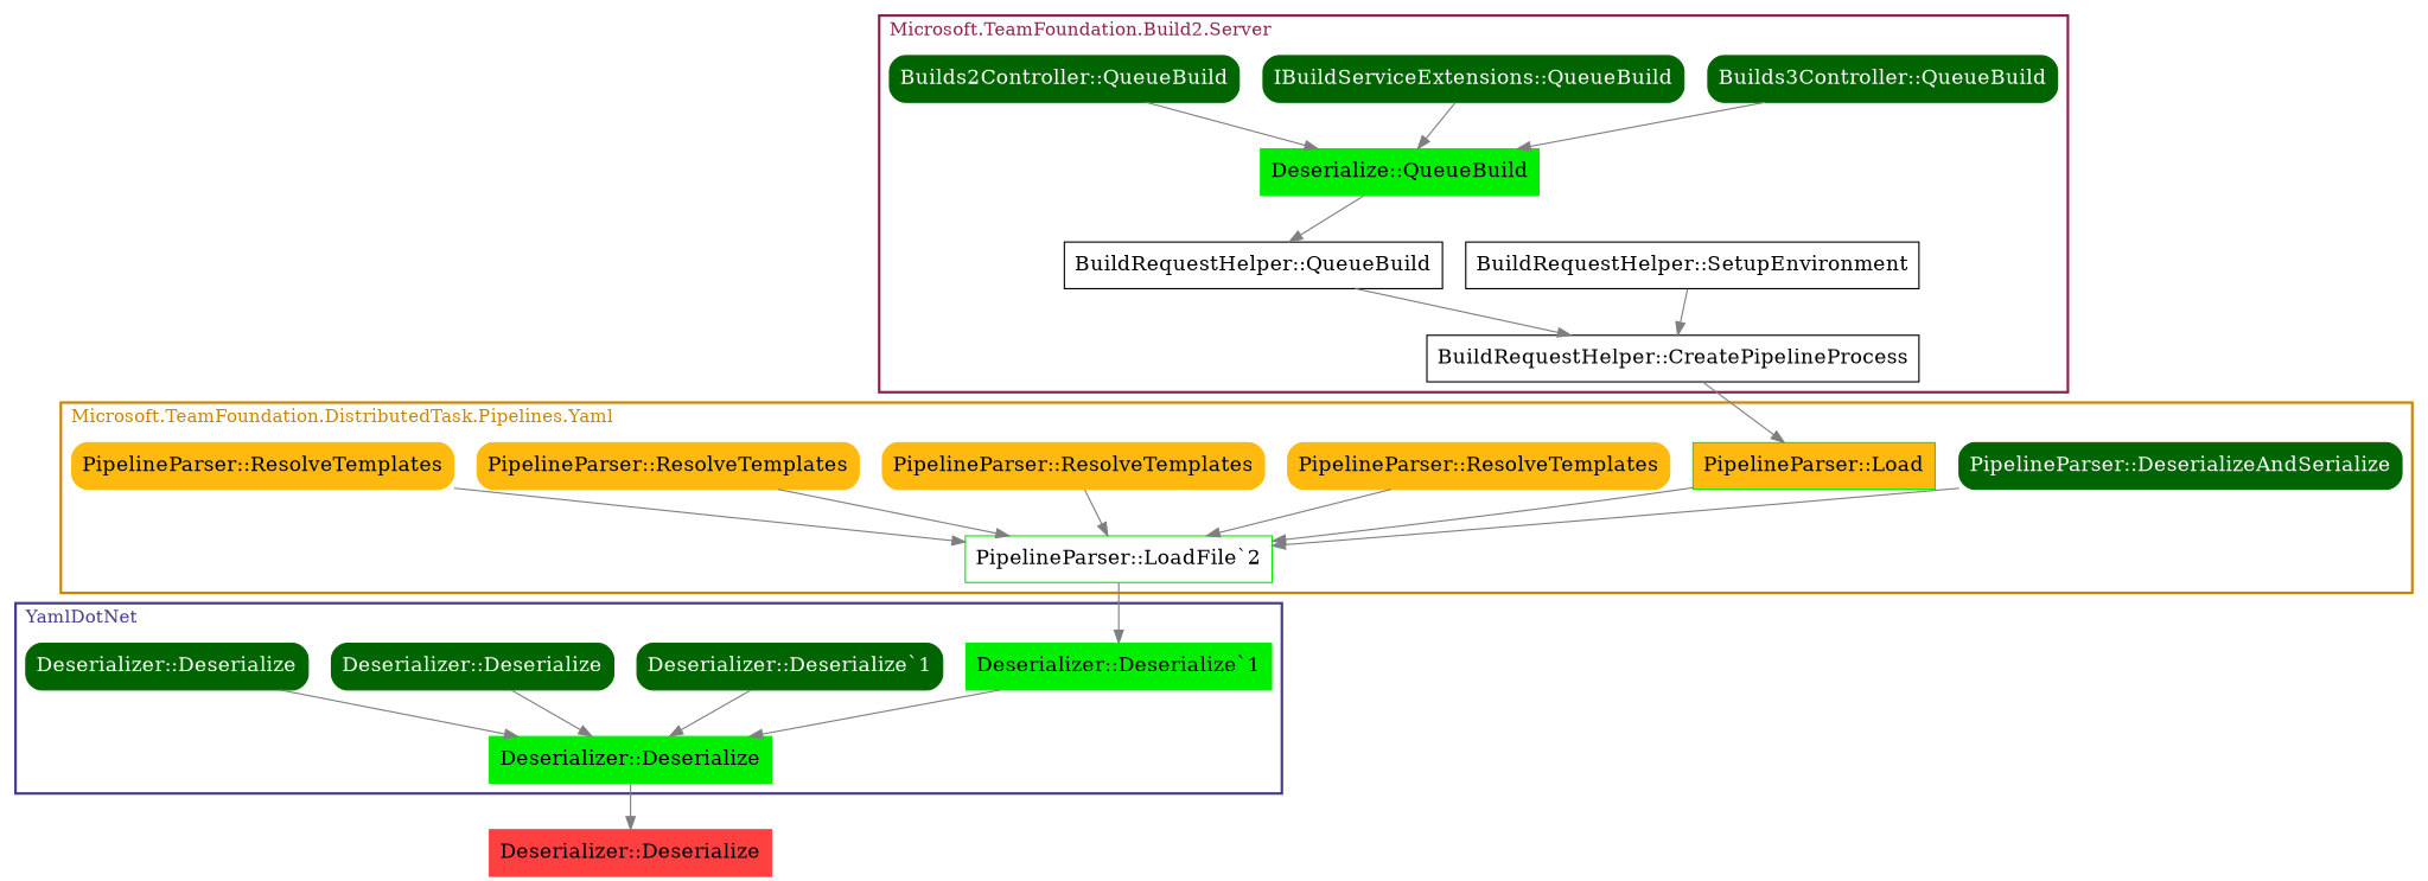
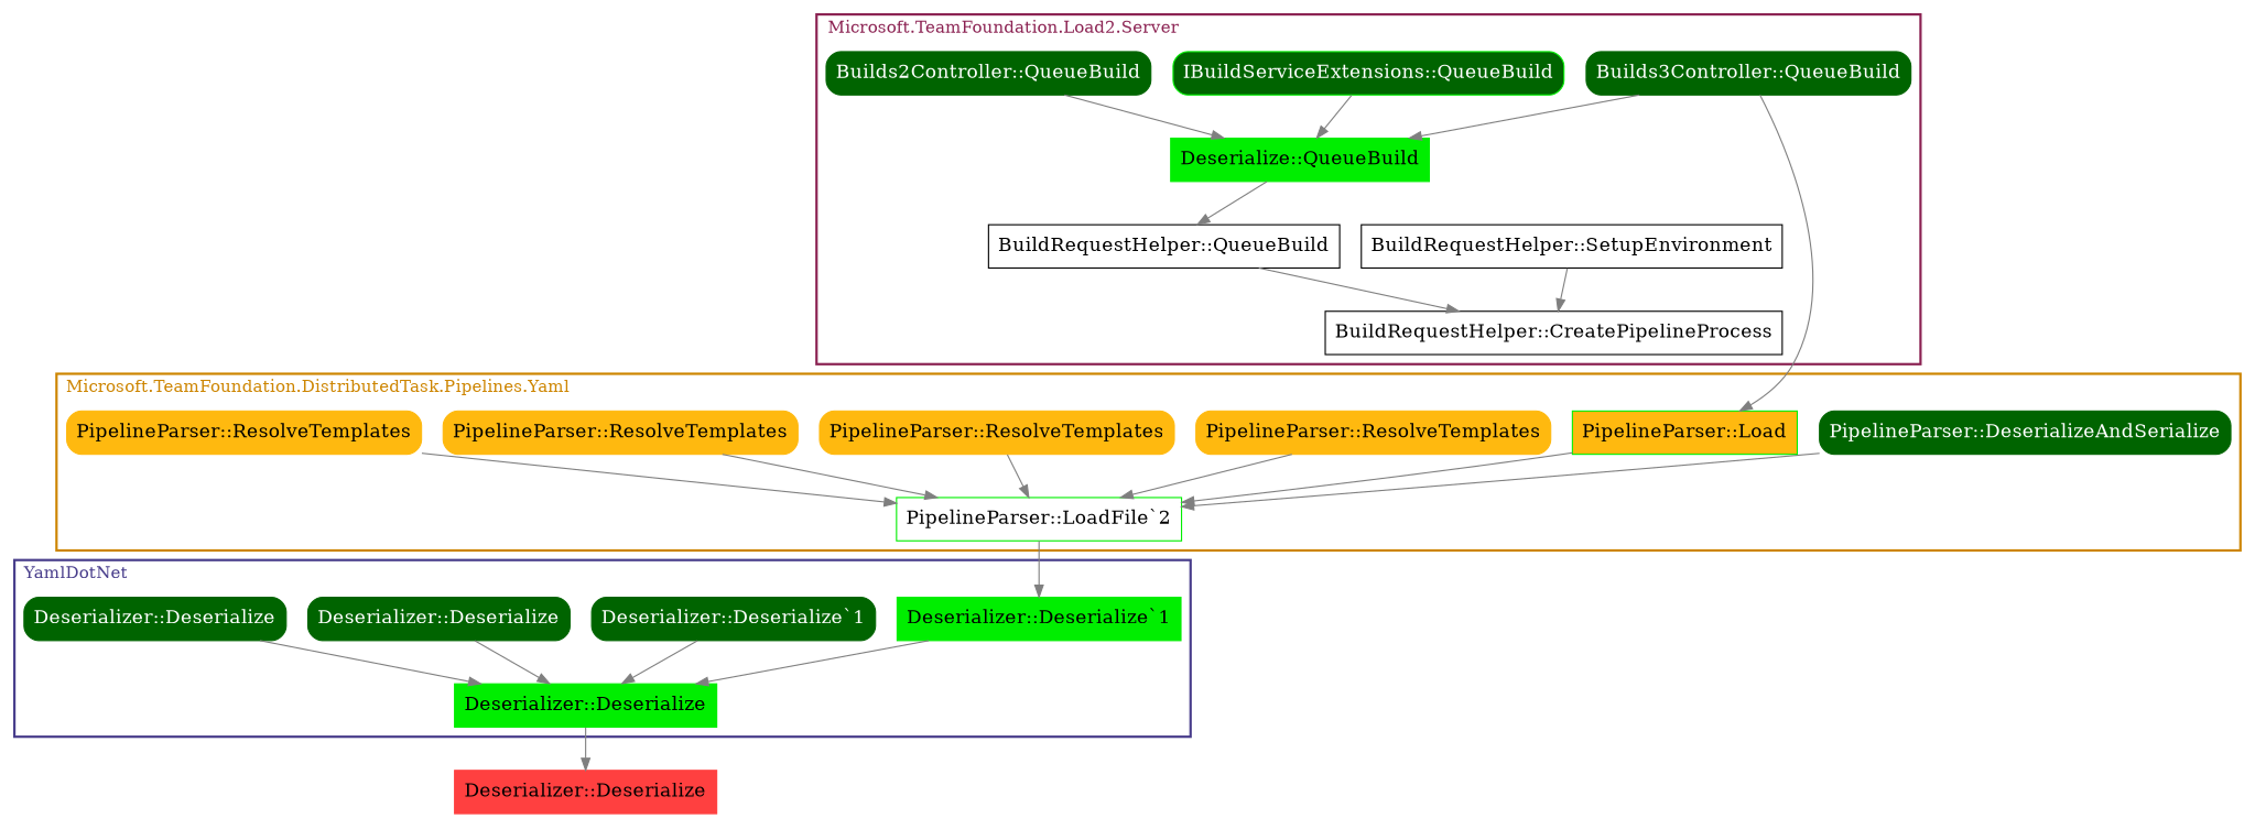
  digraph {
    node [color=darkgreen fillcolor=darkgreen fontsize=16 shape=box style="filled, rounded"]
    edge [color=gray50]
    n1 [color=green2 fillcolor=green2 label="Deserializer::Deserialize" style=filled]
    n2 [color=green2 fillcolor=green2 label="Deserializer::Deserialize`1" style=filled]
    n3 [fontcolor=white label="Deserializer::Deserialize`1"]
    n4 [fontcolor=white label="Deserializer::Deserialize"]
    n5 [fontcolor=white label="Deserializer::Deserialize"]
    n6 [color=green2 label="PipelineParser::LoadFile`2" fillcolor="" style=""]
    n7 [fontcolor=white label="PipelineParser::DeserializeAndSerialize"]
    n8 [color=green2 fillcolor=darkgoldenrod1 label="PipelineParser::Load" style=filled]
    n9 [color=darkgoldenrod1 fillcolor=darkgoldenrod1 label="PipelineParser::ResolveTemplates"]
    n10 [color=darkgoldenrod1 fillcolor=darkgoldenrod1 label="PipelineParser::ResolveTemplates"]
    n11 [color=darkgoldenrod1 fillcolor=darkgoldenrod1 label="PipelineParser::ResolveTemplates"]
    n12 [color=darkgoldenrod1 fillcolor=darkgoldenrod1 label="PipelineParser::ResolveTemplates"]
    n13 [label="BuildRequestHelper::CreatePipelineProcess" color="" fillcolor="" style=""]
    n14 [label="BuildRequestHelper::SetupEnvironment" color="" fillcolor="" style=""]
    n15 [label="BuildRequestHelper::QueueBuild" color="" fillcolor="" style=""]
    n16 [color=green2 fillcolor=green2 label="Deserialize::QueueBuild" style=filled]
-   n17 [fontcolor=white label="IBuildServiceExtensions::QueueBuild"]
+   n17 [color=green2 fontcolor=white label="IBuildServiceExtensions::QueueBuild"]
    n18 [fontcolor=white label="Builds3Controller::QueueBuild"]
    n19 [fontcolor=white label="Builds2Controller::QueueBuild"]
    n20 [color=brown1 fillcolor=brown1 label="Deserializer::Deserialize" style=filled]
    subgraph cluster_1 {
      color=darkslateblue
      fontcolor=darkslateblue
      label=YamlDotNet
      labeljust=l
      penwidth=2
      n1
      n2
      n3
      n4
      n5
    }
    subgraph cluster_2 {
      color=orange3
      fontcolor=orange3
      label="Microsoft.TeamFoundation.DistributedTask.Pipelines.Yaml"
      labeljust=l
      penwidth=2
      n6
      n7
      n8
      n9
      n10
      n11
      n12
    }
    subgraph cluster_3 {
      color=violetred4
      fontcolor=violetred4
-     label="Microsoft.TeamFoundation.Build2.Server"
+     label="Microsoft.TeamFoundation.Load2.Server"
      labeljust=l
      penwidth=2
      n13
      n14
      n15
      n16
      n17
      n18
      n19
    }
    n1 -> n20
    n2 -> n1
    n3 -> n1
    n4 -> n1
    n5 -> n1
    n6 -> n2
    n7 -> n6
    n8 -> n6
    n9 -> n6
    n10 -> n6
    n11 -> n6
    n12 -> n6
-   n13 -> n8
+   n18 -> n8
    n14 -> n13
    n15 -> n13
    n16 -> n15
    n17 -> n16
    n18 -> n16
    n19 -> n16
  }
